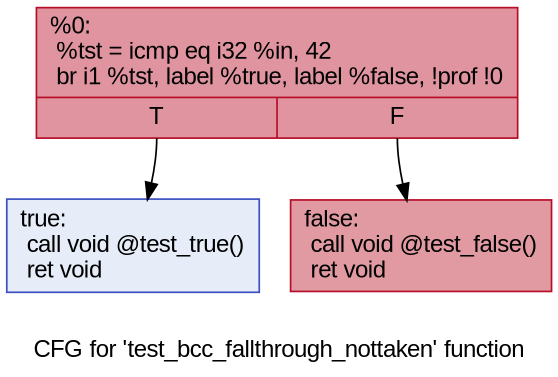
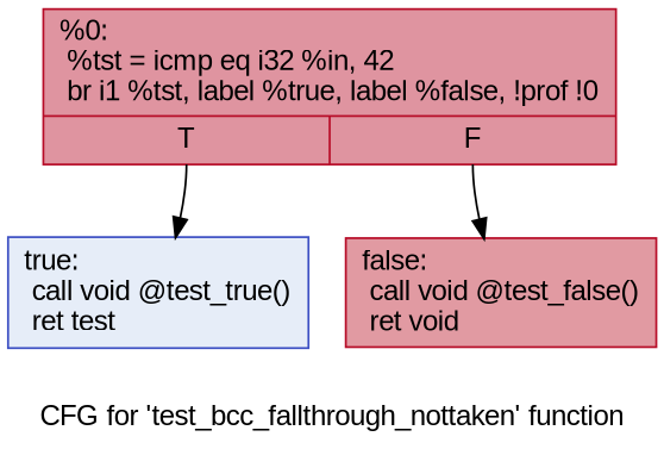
  digraph {
    label="CFG for 'test_bcc_fallthrough_nottaken' function"
    fontname="Liberation Sans"
    node [color="#b70d28ff" shape=record style=filled fontname="Liberation Sans"]
    edge [fontname="Liberation Sans"]
    n1 [fillcolor="#b70d2870" label="{%0:\l  %tst = icmp eq i32 %in, 42\l  br i1 %tst, label %true, label %false, !prof !0\l|{<s0>T|<s1>F}}"]
-   n2 [color="#3d50c3ff" fillcolor="#c7d7f070" label="{true:                                             \l  call void @test_true()\l  ret void\l}"]
+   n2 [color="#3d50c3ff" fillcolor="#c7d7f070" label="{true:                                             \l  call void @test_true()\l  ret test\l}"]
    n3 [fillcolor="#bb1b2c70" label="{false:                                            \l  call void @test_false()\l  ret void\l}"]
    n1 -> n2 [tailport=s0]
    n1 -> n3 [tailport=s1]
  }
